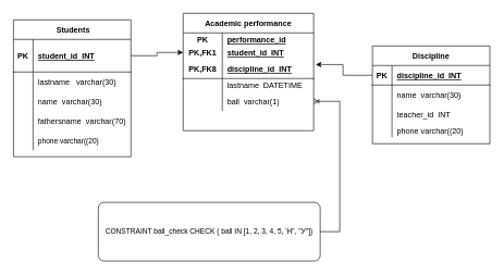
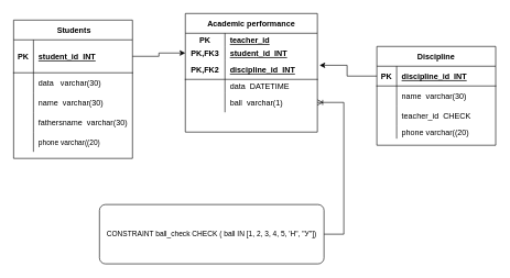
  <mxCell id="0" />
  <mxCell id="1" parent="0" />
  <mxCell id="2" value=" Students" style="shape=table;startSize=30;container=1;collapsible=1;childLayout=tableLayout;fixedRows=1;rowLines=0;fontStyle=1;align=center;resizeLast=1;" parent="1" vertex="1"><mxGeometry x="20" y="30" width="180" height="210" as="geometry" /></mxCell>
  <mxCell id="3" value="" style="shape=tableRow;horizontal=0;startSize=0;swimlaneHead=0;swimlaneBody=0;fillColor=none;collapsible=0;dropTarget=0;points=[[0,0.5],[1,0.5]];portConstraint=eastwest;top=0;left=0;right=0;bottom=1;" parent="2" vertex="1"><mxGeometry y="30" width="180" height="50" as="geometry" /></mxCell>
  <mxCell id="4" value="PK" style="shape=partialRectangle;connectable=0;fillColor=none;top=0;left=0;bottom=0;right=0;fontStyle=1;overflow=hidden;" parent="3" vertex="1"><mxGeometry width="30" height="50" as="geometry"><mxRectangle width="30" height="50" as="alternateBounds" /></mxGeometry></mxCell>
  <mxCell id="5" value="student_id  INT" style="shape=partialRectangle;connectable=0;fillColor=none;top=0;left=0;bottom=0;right=0;align=left;spacingLeft=6;fontStyle=5;overflow=hidden;" parent="3" vertex="1"><mxGeometry x="30" width="150" height="50" as="geometry"><mxRectangle width="150" height="50" as="alternateBounds" /></mxGeometry></mxCell>
  <mxCell id="6" value="" style="shape=tableRow;horizontal=0;startSize=0;swimlaneHead=0;swimlaneBody=0;fillColor=none;collapsible=0;dropTarget=0;points=[[0,0.5],[1,0.5]];portConstraint=eastwest;top=0;left=0;right=0;bottom=0;" parent="2" vertex="1"><mxGeometry y="80" width="180" height="30" as="geometry" /></mxCell>
  <mxCell id="7" value="" style="shape=partialRectangle;connectable=0;fillColor=none;top=0;left=0;bottom=0;right=0;editable=1;overflow=hidden;" parent="6" vertex="1"><mxGeometry width="30" height="30" as="geometry"><mxRectangle width="30" height="30" as="alternateBounds" /></mxGeometry></mxCell>
- <mxCell id="8" value="lastname   varchar(30)" style="shape=partialRectangle;connectable=0;fillColor=none;top=0;left=0;bottom=0;right=0;align=left;spacingLeft=6;overflow=hidden;" parent="6" vertex="1"><mxGeometry x="30" width="150" height="30" as="geometry"><mxRectangle width="150" height="30" as="alternateBounds" /></mxGeometry></mxCell>
+ <mxCell id="8" value="data   varchar(30)" style="shape=partialRectangle;connectable=0;fillColor=none;top=0;left=0;bottom=0;right=0;align=left;spacingLeft=6;overflow=hidden;" parent="6" vertex="1"><mxGeometry x="30" width="150" height="30" as="geometry"><mxRectangle width="150" height="30" as="alternateBounds" /></mxGeometry></mxCell>
  <mxCell id="9" value="" style="shape=tableRow;horizontal=0;startSize=0;swimlaneHead=0;swimlaneBody=0;fillColor=none;collapsible=0;dropTarget=0;points=[[0,0.5],[1,0.5]];portConstraint=eastwest;top=0;left=0;right=0;bottom=0;" parent="2" vertex="1"><mxGeometry y="110" width="180" height="30" as="geometry" /></mxCell>
  <mxCell id="10" value="" style="shape=partialRectangle;connectable=0;fillColor=none;top=0;left=0;bottom=0;right=0;editable=1;overflow=hidden;" parent="9" vertex="1"><mxGeometry width="30" height="30" as="geometry"><mxRectangle width="30" height="30" as="alternateBounds" /></mxGeometry></mxCell>
  <mxCell id="11" value="name  varchar(30)" style="shape=partialRectangle;connectable=0;fillColor=none;top=0;left=0;bottom=0;right=0;align=left;spacingLeft=6;overflow=hidden;" parent="9" vertex="1"><mxGeometry x="30" width="150" height="30" as="geometry"><mxRectangle width="150" height="30" as="alternateBounds" /></mxGeometry></mxCell>
  <mxCell id="12" value="" style="shape=tableRow;horizontal=0;startSize=0;swimlaneHead=0;swimlaneBody=0;fillColor=none;collapsible=0;dropTarget=0;points=[[0,0.5],[1,0.5]];portConstraint=eastwest;top=0;left=0;right=0;bottom=0;" parent="2" vertex="1"><mxGeometry y="140" width="180" height="30" as="geometry" /></mxCell>
  <mxCell id="13" value="" style="shape=partialRectangle;connectable=0;fillColor=none;top=0;left=0;bottom=0;right=0;editable=1;overflow=hidden;" parent="12" vertex="1"><mxGeometry width="30" height="30" as="geometry"><mxRectangle width="30" height="30" as="alternateBounds" /></mxGeometry></mxCell>
- <mxCell id="14" value="fathersname  varchar(70)" style="shape=partialRectangle;connectable=0;fillColor=none;top=0;left=0;bottom=0;right=0;align=left;spacingLeft=6;overflow=hidden;" parent="12" vertex="1"><mxGeometry x="30" width="150" height="30" as="geometry"><mxRectangle width="150" height="30" as="alternateBounds" /></mxGeometry></mxCell>
+ <mxCell id="14" value="fathersname  varchar(30)" style="shape=partialRectangle;connectable=0;fillColor=none;top=0;left=0;bottom=0;right=0;align=left;spacingLeft=6;overflow=hidden;" parent="12" vertex="1"><mxGeometry x="30" width="150" height="30" as="geometry"><mxRectangle width="150" height="30" as="alternateBounds" /></mxGeometry></mxCell>
  <mxCell id="15" value="" style="shape=tableRow;horizontal=0;startSize=0;swimlaneHead=0;swimlaneBody=0;fillColor=none;collapsible=0;dropTarget=0;points=[[0,0.5],[1,0.5]];portConstraint=eastwest;top=0;left=0;right=0;bottom=0;" parent="2" vertex="1"><mxGeometry y="170" width="180" height="30" as="geometry" /></mxCell>
  <mxCell id="16" value="" style="shape=partialRectangle;connectable=0;fillColor=none;top=0;left=0;bottom=0;right=0;editable=1;overflow=hidden;" parent="15" vertex="1"><mxGeometry width="30" height="30" as="geometry"><mxRectangle width="30" height="30" as="alternateBounds" /></mxGeometry></mxCell>
  <mxCell id="17" value="phone varchar((20)" style="shape=partialRectangle;connectable=0;fillColor=none;top=0;left=0;bottom=0;right=0;align=left;spacingLeft=6;overflow=hidden;fontSize=11;" parent="15" vertex="1"><mxGeometry x="30" width="150" height="30" as="geometry"><mxRectangle width="150" height="30" as="alternateBounds" /></mxGeometry></mxCell>
  <mxCell id="18" value="Discipline" style="shape=table;startSize=30;container=1;collapsible=1;childLayout=tableLayout;fixedRows=1;rowLines=0;fontStyle=1;align=center;resizeLast=1;" parent="1" vertex="1"><mxGeometry x="570" y="70" width="180" height="150" as="geometry" /></mxCell>
  <mxCell id="19" value="" style="shape=tableRow;horizontal=0;startSize=0;swimlaneHead=0;swimlaneBody=0;fillColor=none;collapsible=0;dropTarget=0;points=[[0,0.5],[1,0.5]];portConstraint=eastwest;top=0;left=0;right=0;bottom=1;" parent="18" vertex="1"><mxGeometry y="30" width="180" height="30" as="geometry" /></mxCell>
  <mxCell id="20" value="PK" style="shape=partialRectangle;connectable=0;fillColor=none;top=0;left=0;bottom=0;right=0;fontStyle=1;overflow=hidden;" parent="19" vertex="1"><mxGeometry width="30" height="30" as="geometry"><mxRectangle width="30" height="30" as="alternateBounds" /></mxGeometry></mxCell>
  <mxCell id="21" value="discipline_id  INT" style="shape=partialRectangle;connectable=0;fillColor=none;top=0;left=0;bottom=0;right=0;align=left;spacingLeft=6;fontStyle=5;overflow=hidden;" parent="19" vertex="1"><mxGeometry x="30" width="150" height="30" as="geometry"><mxRectangle width="150" height="30" as="alternateBounds" /></mxGeometry></mxCell>
  <mxCell id="22" value="" style="shape=tableRow;horizontal=0;startSize=0;swimlaneHead=0;swimlaneBody=0;fillColor=none;collapsible=0;dropTarget=0;points=[[0,0.5],[1,0.5]];portConstraint=eastwest;top=0;left=0;right=0;bottom=0;" parent="18" vertex="1"><mxGeometry y="60" width="180" height="30" as="geometry" /></mxCell>
  <mxCell id="23" value="" style="shape=partialRectangle;connectable=0;fillColor=none;top=0;left=0;bottom=0;right=0;editable=1;overflow=hidden;" parent="22" vertex="1"><mxGeometry width="30" height="30" as="geometry"><mxRectangle width="30" height="30" as="alternateBounds" /></mxGeometry></mxCell>
  <mxCell id="24" value="name  varchar(30)" style="shape=partialRectangle;connectable=0;fillColor=none;top=0;left=0;bottom=0;right=0;align=left;spacingLeft=6;overflow=hidden;" parent="22" vertex="1"><mxGeometry x="30" width="150" height="30" as="geometry"><mxRectangle width="150" height="30" as="alternateBounds" /></mxGeometry></mxCell>
  <mxCell id="25" value="" style="shape=tableRow;horizontal=0;startSize=0;swimlaneHead=0;swimlaneBody=0;fillColor=none;collapsible=0;dropTarget=0;points=[[0,0.5],[1,0.5]];portConstraint=eastwest;top=0;left=0;right=0;bottom=0;" parent="18" vertex="1"><mxGeometry y="90" width="180" height="30" as="geometry" /></mxCell>
  <mxCell id="26" value="" style="shape=partialRectangle;connectable=0;fillColor=none;top=0;left=0;bottom=0;right=0;editable=1;overflow=hidden;" parent="25" vertex="1"><mxGeometry width="30" height="30" as="geometry"><mxRectangle width="30" height="30" as="alternateBounds" /></mxGeometry></mxCell>
- <mxCell id="27" value="teacher_id  INT" style="shape=partialRectangle;connectable=0;fillColor=none;top=0;left=0;bottom=0;right=0;align=left;spacingLeft=6;overflow=hidden;" parent="25" vertex="1"><mxGeometry x="30" width="150" height="30" as="geometry"><mxRectangle width="150" height="30" as="alternateBounds" /></mxGeometry></mxCell>
+ <mxCell id="27" value="teacher_id  CHECK" style="shape=partialRectangle;connectable=0;fillColor=none;top=0;left=0;bottom=0;right=0;align=left;spacingLeft=6;overflow=hidden;" parent="25" vertex="1"><mxGeometry x="30" width="150" height="30" as="geometry"><mxRectangle width="150" height="30" as="alternateBounds" /></mxGeometry></mxCell>
  <mxCell id="28" value="" style="shape=tableRow;horizontal=0;startSize=0;swimlaneHead=0;swimlaneBody=0;fillColor=none;collapsible=0;dropTarget=0;points=[[0,0.5],[1,0.5]];portConstraint=eastwest;top=0;left=0;right=0;bottom=0;" parent="18" vertex="1"><mxGeometry y="120" width="180" height="20" as="geometry" /></mxCell>
  <mxCell id="29" value="" style="shape=partialRectangle;connectable=0;fillColor=none;top=0;left=0;bottom=0;right=0;editable=1;overflow=hidden;" parent="28" vertex="1"><mxGeometry width="30" height="20" as="geometry"><mxRectangle width="30" height="20" as="alternateBounds" /></mxGeometry></mxCell>
  <mxCell id="30" value="phone varchar((20)" style="shape=partialRectangle;connectable=0;fillColor=none;top=0;left=0;bottom=0;right=0;align=left;spacingLeft=6;overflow=hidden;" parent="28" vertex="1"><mxGeometry x="30" width="150" height="20" as="geometry"><mxRectangle width="150" height="20" as="alternateBounds" /></mxGeometry></mxCell>
  <mxCell id="31" value="Academic performance" style="shape=table;startSize=30;container=1;collapsible=1;childLayout=tableLayout;fixedRows=1;rowLines=0;fontStyle=1;align=center;resizeLast=1;strokeWidth=1;" parent="1" vertex="1"><mxGeometry x="280" y="20" width="200" height="180" as="geometry" /></mxCell>
  <mxCell id="32" value="" style="shape=tableRow;horizontal=0;startSize=0;swimlaneHead=0;swimlaneBody=0;fillColor=none;collapsible=0;dropTarget=0;points=[[0,0.5],[1,0.5]];portConstraint=eastwest;top=0;left=0;right=0;bottom=0;strokeWidth=1;" parent="31" vertex="1"><mxGeometry y="30" width="200" height="20" as="geometry" /></mxCell>
  <mxCell id="33" value="PK" style="shape=partialRectangle;connectable=0;fillColor=none;top=0;left=0;bottom=0;right=0;fontStyle=1;overflow=hidden;strokeWidth=1;" parent="32" vertex="1"><mxGeometry width="60" height="20" as="geometry"><mxRectangle width="60" height="20" as="alternateBounds" /></mxGeometry></mxCell>
- <mxCell id="34" value="performance_id" style="shape=partialRectangle;connectable=0;fillColor=none;top=0;left=0;bottom=0;right=0;align=left;spacingLeft=6;fontStyle=5;overflow=hidden;strokeWidth=1;" parent="32" vertex="1"><mxGeometry x="60" width="140" height="20" as="geometry"><mxRectangle width="140" height="20" as="alternateBounds" /></mxGeometry></mxCell>
+ <mxCell id="34" value="teacher_id" style="shape=partialRectangle;connectable=0;fillColor=none;top=0;left=0;bottom=0;right=0;align=left;spacingLeft=6;fontStyle=5;overflow=hidden;strokeWidth=1;" parent="32" vertex="1"><mxGeometry x="60" width="140" height="20" as="geometry"><mxRectangle width="140" height="20" as="alternateBounds" /></mxGeometry></mxCell>
  <mxCell id="35" value="" style="shape=tableRow;horizontal=0;startSize=0;swimlaneHead=0;swimlaneBody=0;fillColor=none;collapsible=0;dropTarget=0;points=[[0,0.5],[1,0.5]];portConstraint=eastwest;top=0;left=0;right=0;bottom=0;strokeWidth=1;" parent="31" vertex="1"><mxGeometry y="50" width="200" height="20" as="geometry" /></mxCell>
- <mxCell id="36" value="PK,FK1" style="shape=partialRectangle;connectable=0;fillColor=none;top=0;left=0;bottom=0;right=0;fontStyle=1;overflow=hidden;strokeWidth=1;" parent="35" vertex="1"><mxGeometry width="60" height="20" as="geometry"><mxRectangle width="60" height="20" as="alternateBounds" /></mxGeometry></mxCell>
+ <mxCell id="36" value="PK,FK3" style="shape=partialRectangle;connectable=0;fillColor=none;top=0;left=0;bottom=0;right=0;fontStyle=1;overflow=hidden;strokeWidth=1;" parent="35" vertex="1"><mxGeometry width="60" height="20" as="geometry"><mxRectangle width="60" height="20" as="alternateBounds" /></mxGeometry></mxCell>
  <mxCell id="37" value="student_id  INT" style="shape=partialRectangle;connectable=0;fillColor=none;top=0;left=0;bottom=0;right=0;align=left;spacingLeft=6;fontStyle=5;overflow=hidden;strokeWidth=1;" parent="35" vertex="1"><mxGeometry x="60" width="140" height="20" as="geometry"><mxRectangle width="140" height="20" as="alternateBounds" /></mxGeometry></mxCell>
  <mxCell id="38" value="" style="shape=tableRow;horizontal=0;startSize=0;swimlaneHead=0;swimlaneBody=0;fillColor=none;collapsible=0;dropTarget=0;points=[[0,0.5],[1,0.5]];portConstraint=eastwest;top=0;left=0;right=0;bottom=1;strokeWidth=1;" parent="31" vertex="1"><mxGeometry y="70" width="200" height="30" as="geometry" /></mxCell>
- <mxCell id="39" value="PK,FK8" style="shape=partialRectangle;connectable=0;fillColor=none;top=0;left=0;bottom=0;right=0;fontStyle=1;overflow=hidden;strokeWidth=1;" parent="38" vertex="1"><mxGeometry width="60" height="30" as="geometry"><mxRectangle width="60" height="30" as="alternateBounds" /></mxGeometry></mxCell>
+ <mxCell id="39" value="PK,FK2" style="shape=partialRectangle;connectable=0;fillColor=none;top=0;left=0;bottom=0;right=0;fontStyle=1;overflow=hidden;strokeWidth=1;" parent="38" vertex="1"><mxGeometry width="60" height="30" as="geometry"><mxRectangle width="60" height="30" as="alternateBounds" /></mxGeometry></mxCell>
  <mxCell id="40" value="discipline_id  INT" style="shape=partialRectangle;connectable=0;fillColor=none;top=0;left=0;bottom=0;right=0;align=left;spacingLeft=6;fontStyle=5;overflow=hidden;strokeWidth=1;" parent="38" vertex="1"><mxGeometry x="60" width="140" height="30" as="geometry"><mxRectangle width="140" height="30" as="alternateBounds" /></mxGeometry></mxCell>
  <mxCell id="41" value="" style="shape=tableRow;horizontal=0;startSize=0;swimlaneHead=0;swimlaneBody=0;fillColor=none;collapsible=0;dropTarget=0;points=[[0,0.5],[1,0.5]];portConstraint=eastwest;top=0;left=0;right=0;bottom=0;strokeWidth=1;" parent="31" vertex="1"><mxGeometry y="100" width="200" height="20" as="geometry" /></mxCell>
  <mxCell id="42" value="" style="shape=partialRectangle;connectable=0;fillColor=none;top=0;left=0;bottom=0;right=0;editable=1;overflow=hidden;strokeWidth=1;" parent="41" vertex="1"><mxGeometry width="60" height="20" as="geometry"><mxRectangle width="60" height="20" as="alternateBounds" /></mxGeometry></mxCell>
- <mxCell id="43" value="lastname  DATETIME" style="shape=partialRectangle;connectable=0;fillColor=none;top=0;left=0;bottom=0;right=0;align=left;spacingLeft=6;overflow=hidden;strokeWidth=1;" parent="41" vertex="1"><mxGeometry x="60" width="140" height="20" as="geometry"><mxRectangle width="140" height="20" as="alternateBounds" /></mxGeometry></mxCell>
+ <mxCell id="43" value="data  DATETIME" style="shape=partialRectangle;connectable=0;fillColor=none;top=0;left=0;bottom=0;right=0;align=left;spacingLeft=6;overflow=hidden;strokeWidth=1;" parent="41" vertex="1"><mxGeometry x="60" width="140" height="20" as="geometry"><mxRectangle width="140" height="20" as="alternateBounds" /></mxGeometry></mxCell>
  <mxCell id="44" value="" style="shape=tableRow;horizontal=0;startSize=0;swimlaneHead=0;swimlaneBody=0;fillColor=none;collapsible=0;dropTarget=0;points=[[0,0.5],[1,0.5]];portConstraint=eastwest;top=0;left=0;right=0;bottom=0;strokeWidth=1;" parent="31" vertex="1"><mxGeometry y="120" width="200" height="30" as="geometry" /></mxCell>
  <mxCell id="45" value="" style="shape=partialRectangle;connectable=0;fillColor=none;top=0;left=0;bottom=0;right=0;editable=1;overflow=hidden;strokeWidth=1;" parent="44" vertex="1"><mxGeometry width="60" height="30" as="geometry"><mxRectangle width="60" height="30" as="alternateBounds" /></mxGeometry></mxCell>
  <mxCell id="46" value="ball  varchar(1)" style="shape=partialRectangle;connectable=0;fillColor=none;top=0;left=0;bottom=0;right=0;align=left;spacingLeft=6;overflow=hidden;strokeWidth=1;" parent="44" vertex="1"><mxGeometry x="60" width="140" height="30" as="geometry"><mxRectangle width="140" height="30" as="alternateBounds" /></mxGeometry></mxCell>
  <mxCell id="47" style="edgeStyle=orthogonalEdgeStyle;rounded=0;orthogonalLoop=1;jettySize=auto;html=1;entryX=0;entryY=0.5;entryDx=0;entryDy=0;fontSize=11;" parent="1" source="3" target="35" edge="1"><mxGeometry relative="1" as="geometry" /></mxCell>
  <mxCell id="48" style="edgeStyle=orthogonalEdgeStyle;rounded=0;orthogonalLoop=1;jettySize=auto;html=1;exitX=0;exitY=0.5;exitDx=0;exitDy=0;entryX=1.016;entryY=0.287;entryDx=0;entryDy=0;entryPerimeter=0;fontSize=11;" parent="1" source="19" target="38" edge="1"><mxGeometry relative="1" as="geometry" /></mxCell>
  <mxCell id="49" value="CONSTRAINT ball_check CHECK ( ball IN [1, 2, 3, 4, 5, 'Н&quot;, &quot;У&quot;])" style="rounded=1;arcSize=10;whiteSpace=wrap;html=1;align=center;fontSize=11;strokeWidth=1;" parent="1" vertex="1"><mxGeometry x="150" y="310" width="340" height="90" as="geometry" /></mxCell>
  <mxCell id="50" value="" style="edgeStyle=entityRelationEdgeStyle;fontSize=12;html=1;endArrow=ERoneToMany;rounded=0;entryX=1;entryY=0.5;entryDx=0;entryDy=0;" parent="1" source="49" target="44" edge="1"><mxGeometry width="100" height="100" relative="1" as="geometry"><mxPoint x="339" y="250" as="sourcePoint" /><mxPoint x="439" y="150" as="targetPoint" /></mxGeometry></mxCell>
